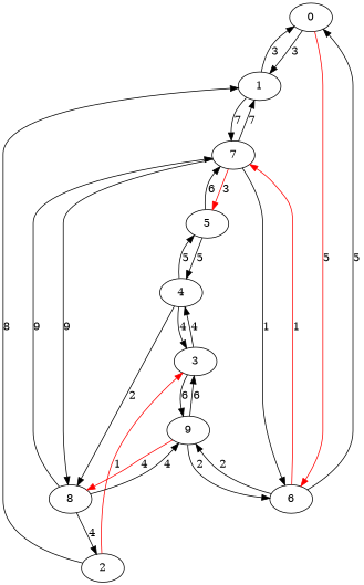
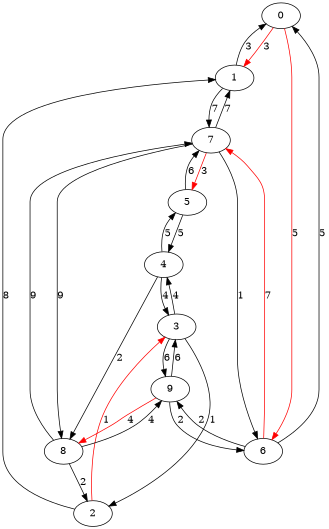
  digraph {
    edge [color=black]
    0
    1
    6
    7
    9
    2
    3
    8
    5
    4
-   0 -> 1 [label=3]
+   0 -> 1 [color=red label=3]
    0 -> 6 [color=red label=5]
    1 -> 0 [label=3]
    1 -> 7 [label=7]
    6 -> 0 [label=5]
-   6 -> 7 [color=red label=1]
+   6 -> 7 [color=red label=7]
    6 -> 9 [label=2]
    7 -> 1 [label=7]
    7 -> 6 [label=1]
    7 -> 8 [label=9]
    7 -> 5 [color=red label=3]
    9 -> 6 [label=2]
    9 -> 3 [label=6]
    9 -> 8 [color=red label=4]
    2 -> 1 [label=8]
    2 -> 3 [color=red label=1]
    3 -> 9 [label=6]
+   3 -> 2 [label=1]
    3 -> 4 [label=4]
    8 -> 7 [label=9]
    8 -> 9 [label=4]
-   8 -> 2 [label=4]
+   8 -> 2 [label=2]
    5 -> 7 [label=6]
    5 -> 4 [label=5]
    4 -> 3 [label=4]
    4 -> 8 [label=2]
    4 -> 5 [label=5]
  }
